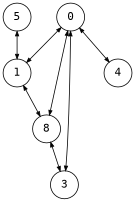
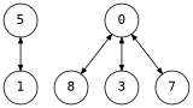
  digraph {
    normalize=true
    node [fixedsize=true fontname=monospace shape=circle]
    edge [arrowsize=0.6 dir=both]
    5 [width=0.5]
    1 [width=0.5]
    n3 [label=8 width=0.5]
    3 [width=0.5]
-   4 [width=0.5]
+   4 [width=0.5 label=7]
    0 [width=0.5]
    5 -> 1
-   1 -> n3
-   n3 -> 3
-   0 -> 1
    0 -> n3
    0 -> 3
    0 -> 4
  }
